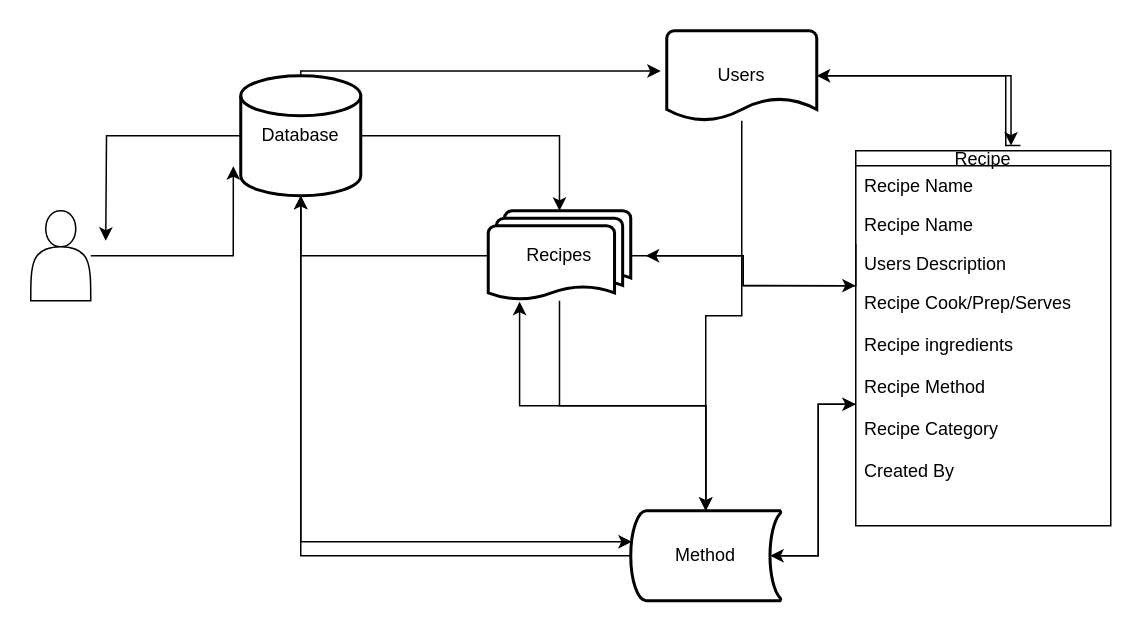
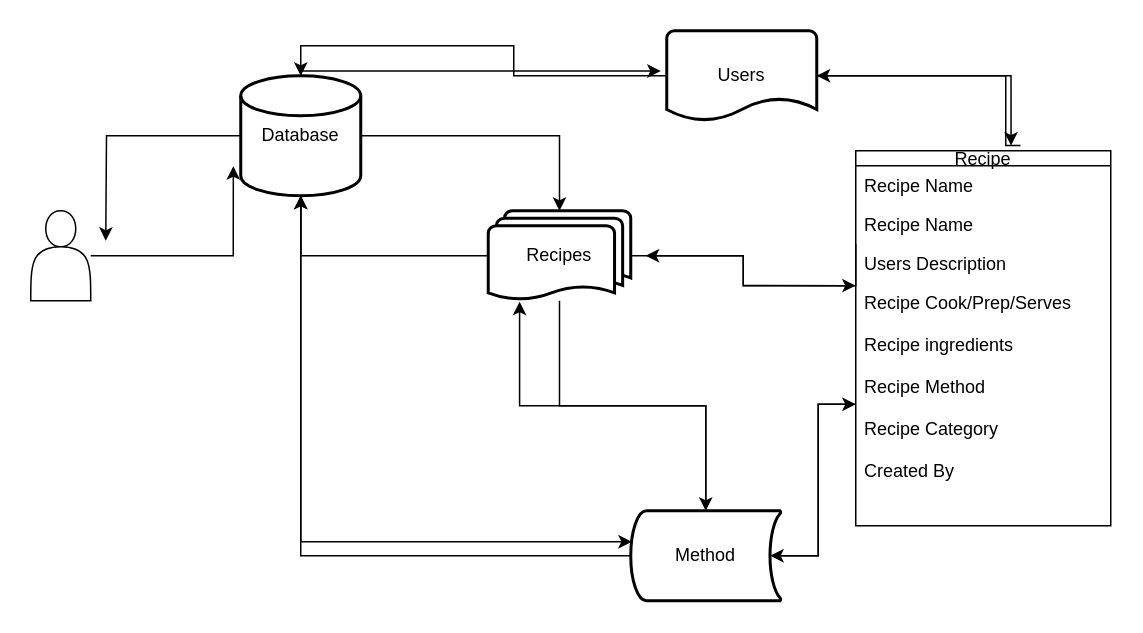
  <mxCell id="0" />
  <mxCell id="1" parent="0" />
  <mxCell id="2" style="edgeStyle=orthogonalEdgeStyle;rounded=0;orthogonalLoop=1;jettySize=auto;html=1;entryX=0.007;entryY=0.344;entryDx=0;entryDy=0;entryPerimeter=0;exitX=0.5;exitY=1;exitDx=0;exitDy=0;exitPerimeter=0;" edge="1" parent="1" source="6" target="10"><mxGeometry relative="1" as="geometry"><mxPoint x="510" y="161" as="sourcePoint" /></mxGeometry></mxCell>
  <mxCell id="3" style="edgeStyle=orthogonalEdgeStyle;rounded=0;orthogonalLoop=1;jettySize=auto;html=1;" edge="1" parent="1" source="6" target="24"><mxGeometry relative="1" as="geometry" /></mxCell>
  <mxCell id="4" style="edgeStyle=orthogonalEdgeStyle;rounded=0;orthogonalLoop=1;jettySize=auto;html=1;" edge="1" parent="1" source="6"><mxGeometry relative="1" as="geometry"><mxPoint x="440" y="46.863" as="targetPoint" /><Array as="points"><mxPoint x="200" y="47" /></Array></mxGeometry></mxCell>
  <mxCell id="5" style="edgeStyle=orthogonalEdgeStyle;rounded=0;orthogonalLoop=1;jettySize=auto;html=1;" edge="1" parent="1" source="6"><mxGeometry relative="1" as="geometry"><mxPoint x="70" y="160" as="targetPoint" /></mxGeometry></mxCell>
  <mxCell id="6" value="Database" style="strokeWidth=2;html=1;shape=mxgraph.flowchart.database;whiteSpace=wrap;" vertex="1" parent="1"><mxGeometry x="160" y="50" width="80" height="80" as="geometry" /></mxCell>
  <mxCell id="7" style="edgeStyle=orthogonalEdgeStyle;rounded=0;orthogonalLoop=1;jettySize=auto;html=1;entryX=0.22;entryY=1.011;entryDx=0;entryDy=0;entryPerimeter=0;" edge="1" parent="1" source="10" target="24"><mxGeometry relative="1" as="geometry"><Array as="points"><mxPoint x="470" y="270" /><mxPoint x="346" y="270" /></Array></mxGeometry></mxCell>
  <mxCell id="8" style="edgeStyle=orthogonalEdgeStyle;rounded=0;orthogonalLoop=1;jettySize=auto;html=1;" edge="1" parent="1" source="10" target="22"><mxGeometry relative="1" as="geometry" /></mxCell>
  <mxCell id="9" style="edgeStyle=orthogonalEdgeStyle;rounded=0;orthogonalLoop=1;jettySize=auto;html=1;entryX=0.5;entryY=1;entryDx=0;entryDy=0;entryPerimeter=0;" edge="1" parent="1" source="10" target="6"><mxGeometry relative="1" as="geometry" /></mxCell>
  <mxCell id="10" value="Method" style="strokeWidth=2;html=1;shape=mxgraph.flowchart.stored_data;whiteSpace=wrap;" vertex="1" parent="1"><mxGeometry x="420" y="340" width="100" height="60" as="geometry" /></mxCell>
- <mxCell id="11" style="edgeStyle=orthogonalEdgeStyle;rounded=0;orthogonalLoop=1;jettySize=auto;html=1;" edge="1" parent="1" source="13" target="10"><mxGeometry relative="1" as="geometry" /></mxCell>
+ <mxCell id="11" style="edgeStyle=orthogonalEdgeStyle;rounded=0;orthogonalLoop=1;jettySize=auto;html=1;entryX=0.5;entryY=0;entryDx=0;entryDy=0;entryPerimeter=0;" edge="1" parent="1" source="13" target="6"><mxGeometry relative="1" as="geometry" /></mxCell>
  <mxCell id="12" style="edgeStyle=orthogonalEdgeStyle;rounded=0;orthogonalLoop=1;jettySize=auto;html=1;entryX=0.609;entryY=-0.014;entryDx=0;entryDy=0;entryPerimeter=0;" edge="1" parent="1" source="13" target="18"><mxGeometry relative="1" as="geometry" /></mxCell>
  <mxCell id="13" value="Users" style="strokeWidth=2;html=1;shape=mxgraph.flowchart.document2;whiteSpace=wrap;size=0.25;" vertex="1" parent="1"><mxGeometry x="444" y="20" width="100" height="60" as="geometry" /></mxCell>
  <mxCell id="14" style="edgeStyle=orthogonalEdgeStyle;rounded=0;orthogonalLoop=1;jettySize=auto;html=1;" edge="1" parent="1" source="24" target="6"><mxGeometry relative="1" as="geometry" /></mxCell>
  <mxCell id="15" style="edgeStyle=orthogonalEdgeStyle;rounded=0;orthogonalLoop=1;jettySize=auto;html=1;entryX=-0.062;entryY=0.754;entryDx=0;entryDy=0;entryPerimeter=0;" edge="1" parent="1" source="16" target="6"><mxGeometry relative="1" as="geometry" /></mxCell>
  <mxCell id="16" value="" style="shape=actor;whiteSpace=wrap;html=1;" vertex="1" parent="1"><mxGeometry x="20" y="140" width="40" height="60" as="geometry" /></mxCell>
  <mxCell id="17" style="edgeStyle=orthogonalEdgeStyle;rounded=0;orthogonalLoop=1;jettySize=auto;html=1;entryX=1;entryY=0.5;entryDx=0;entryDy=0;entryPerimeter=0;exitX=0.646;exitY=-0.014;exitDx=0;exitDy=0;exitPerimeter=0;" edge="1" parent="1" source="18" target="13"><mxGeometry relative="1" as="geometry"><Array as="points"><mxPoint x="670" y="97" /><mxPoint x="670" y="50" /></Array></mxGeometry></mxCell>
  <mxCell id="18" value="Recipe" style="swimlane;fontStyle=0;childLayout=stackLayout;horizontal=1;startSize=10;fillColor=none;horizontalStack=0;resizeParent=1;resizeParentMax=0;resizeLast=0;collapsible=1;marginBottom=0;" vertex="1" parent="1"><mxGeometry x="570" y="100" width="170" height="250" as="geometry" /></mxCell>
  <mxCell id="19" value="Recipe Name" style="text;strokeColor=none;fillColor=none;align=left;verticalAlign=top;spacingLeft=4;spacingRight=4;overflow=hidden;rotatable=0;points=[[0,0.5],[1,0.5]];portConstraint=eastwest;" vertex="1" parent="18"><mxGeometry y="10" width="170" height="26" as="geometry" /></mxCell>
  <mxCell id="20" value="Recipe Name" style="text;strokeColor=none;fillColor=none;align=left;verticalAlign=top;spacingLeft=4;spacingRight=4;overflow=hidden;rotatable=0;points=[[0,0.5],[1,0.5]];portConstraint=eastwest;" vertex="1" parent="18"><mxGeometry y="36" width="170" height="26" as="geometry" /></mxCell>
  <mxCell id="21" value="Users Description&#10;" style="text;strokeColor=none;fillColor=none;align=left;verticalAlign=top;spacingLeft=4;spacingRight=4;overflow=hidden;rotatable=0;points=[[0,0.5],[1,0.5]];portConstraint=eastwest;" vertex="1" parent="18"><mxGeometry y="62" width="170" height="26" as="geometry" /></mxCell>
  <mxCell id="22" value="Recipe Cook/Prep/Serves&#10;&#10;Recipe ingredients&#10;&#10;Recipe Method&#10;&#10;Recipe Category&#10;&#10;Created By" style="text;strokeColor=none;fillColor=none;align=left;verticalAlign=top;spacingLeft=4;spacingRight=4;overflow=hidden;rotatable=0;points=[[0,0.5],[1,0.5]];portConstraint=eastwest;" vertex="1" parent="18"><mxGeometry y="88" width="170" height="162" as="geometry" /></mxCell>
  <mxCell id="23" style="edgeStyle=orthogonalEdgeStyle;rounded=0;orthogonalLoop=1;jettySize=auto;html=1;entryX=0.5;entryY=0;entryDx=0;entryDy=0;entryPerimeter=0;" edge="1" parent="1" source="24" target="10"><mxGeometry relative="1" as="geometry" /></mxCell>
  <mxCell id="24" value="Recipes" style="strokeWidth=2;html=1;shape=mxgraph.flowchart.multi-document;whiteSpace=wrap;" vertex="1" parent="1"><mxGeometry x="325" y="140" width="95" height="60" as="geometry" /></mxCell>
  <mxCell id="25" value="" style="edgeStyle=orthogonalEdgeStyle;rounded=0;orthogonalLoop=1;jettySize=auto;html=1;exitX=1;exitY=0.5;exitDx=0;exitDy=0;exitPerimeter=0;entryX=0;entryY=0.012;entryDx=0;entryDy=0;entryPerimeter=0;" edge="1" parent="1" source="24" target="22"><mxGeometry relative="1" as="geometry"><mxPoint x="430" y="160" as="sourcePoint" /></mxGeometry></mxCell>
  <mxCell id="26" style="edgeStyle=orthogonalEdgeStyle;rounded=0;orthogonalLoop=1;jettySize=auto;html=1;" edge="1" parent="1" source="20"><mxGeometry relative="1" as="geometry"><mxPoint x="430" y="170" as="targetPoint" /><Array as="points"><mxPoint x="570" y="190" /><mxPoint x="495" y="190" /><mxPoint x="495" y="170" /></Array></mxGeometry></mxCell>
  <mxCell id="27" style="edgeStyle=orthogonalEdgeStyle;rounded=0;orthogonalLoop=1;jettySize=auto;html=1;entryX=0.93;entryY=0.5;entryDx=0;entryDy=0;entryPerimeter=0;" edge="1" parent="1" source="22" target="10"><mxGeometry relative="1" as="geometry" /></mxCell>
